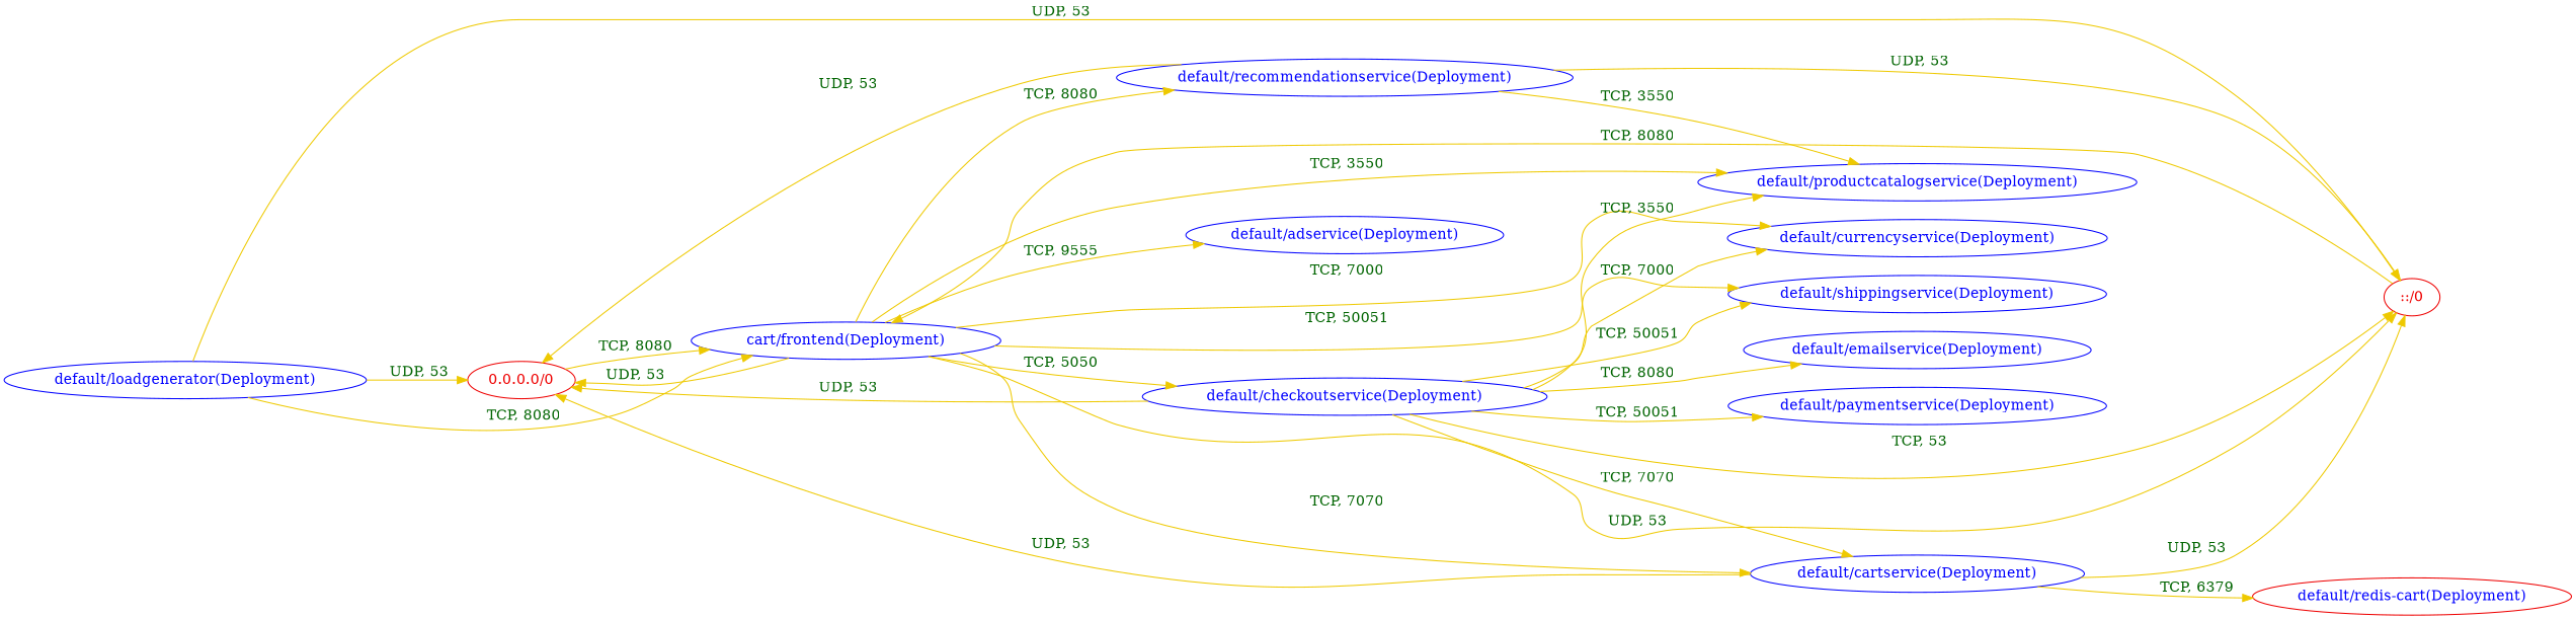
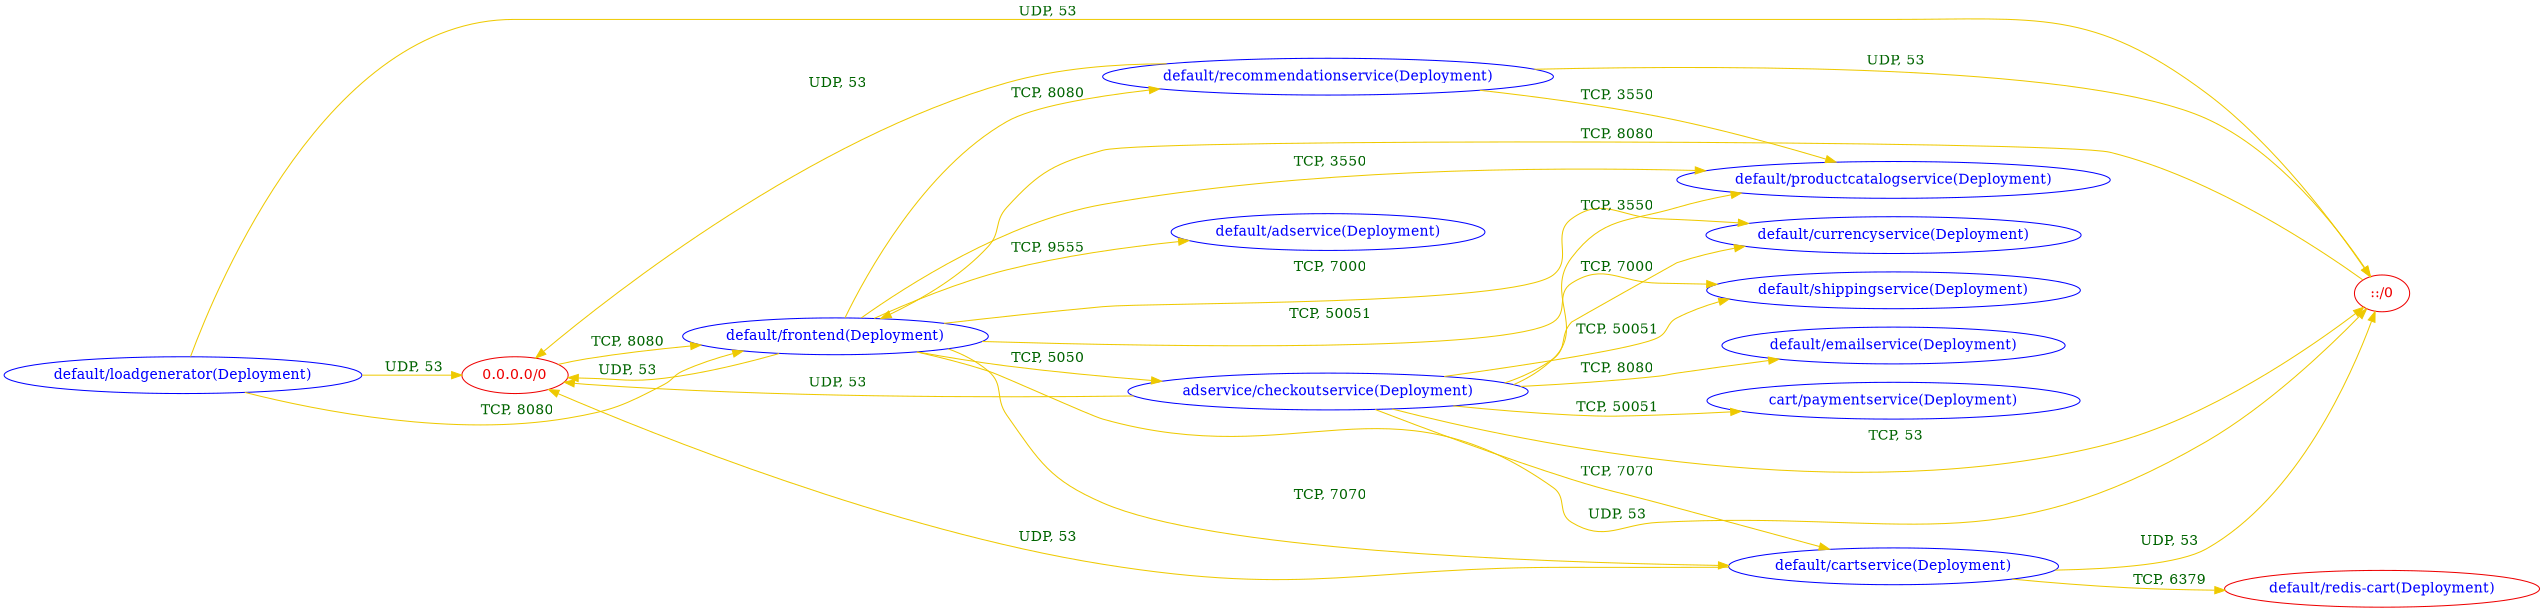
  digraph {
    rankdir=LR
    node [color=blue fontcolor=blue]
    edge [color=gold2 fontcolor=darkgreen]
    n1 [color=red2 fontcolor=red2 label="0.0.0.0/0"]
-   n2 [label="cart/frontend(Deployment)"]
+   n2 [label="default/frontend(Deployment)"]
    n3 [color=red2 fontcolor=red2 label="::/0"]
    n4 [label="default/adservice(Deployment)"]
    n5 [label="default/cartservice(Deployment)"]
-   n6 [label="default/checkoutservice(Deployment)"]
+   n6 [label="adservice/checkoutservice(Deployment)"]
    n7 [label="default/currencyservice(Deployment)"]
    n8 [label="default/productcatalogservice(Deployment)"]
    n9 [label="default/shippingservice(Deployment)"]
    n10 [label="default/recommendationservice(Deployment)"]
    n11 [color=red2 label="default/redis-cart(Deployment)"]
    n12 [label="default/emailservice(Deployment)"]
-   n13 [label="default/paymentservice(Deployment)"]
+   n13 [label="cart/paymentservice(Deployment)"]
    n14 [label="default/loadgenerator(Deployment)"]
    n1 -> n2 [label=" TCP, 8080"]
    n2 -> n1 [label=" UDP, 53"]
    n2 -> n3 [label=" UDP, 53"]
    n2 -> n4 [label=" TCP, 9555"]
    n2 -> n5 [label=" TCP, 7070"]
    n2 -> n6 [label=" TCP, 5050"]
    n2 -> n7 [label=" TCP, 7000"]
    n2 -> n8 [label=" TCP, 3550"]
    n2 -> n9 [label=" TCP, 50051"]
    n2 -> n10 [label=" TCP, 8080"]
    n3 -> n2 [label=" TCP, 8080"]
    n5 -> n1 [label=" UDP, 53"]
    n5 -> n3 [label=" UDP, 53"]
    n5 -> n11 [label=" TCP, 6379"]
    n6 -> n1 [label=" UDP, 53"]
    n6 -> n3 [label=" TCP, 53"]
    n6 -> n5 [label=" TCP, 7070"]
    n6 -> n7 [label=" TCP, 7000"]
    n6 -> n8 [label=" TCP, 3550"]
    n6 -> n9 [label=" TCP, 50051"]
    n6 -> n12 [label=" TCP, 8080"]
    n6 -> n13 [label=" TCP, 50051"]
    n10 -> n1 [label=" UDP, 53"]
    n10 -> n3 [label=" UDP, 53"]
    n10 -> n8 [label=" TCP, 3550"]
    n14 -> n1 [label=" UDP, 53"]
    n14 -> n2 [label=" TCP, 8080"]
    n14 -> n3 [label=" UDP, 53"]
  }
